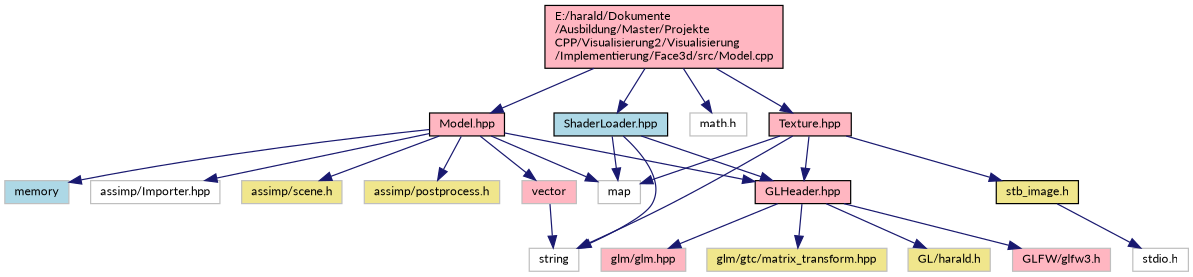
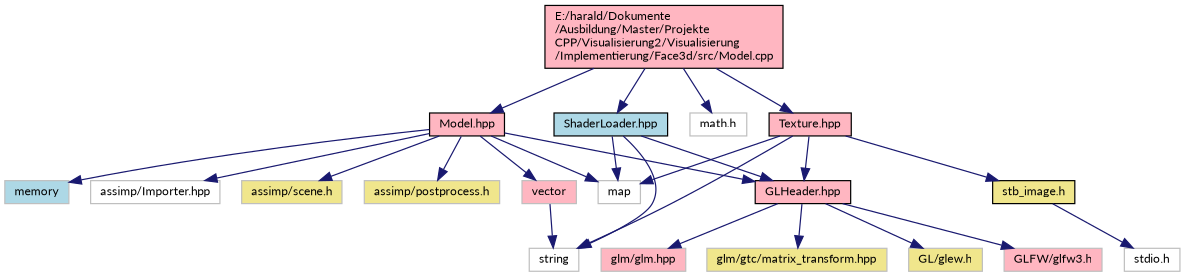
  digraph {
    fontname=Lato
    node [color=grey75 fillcolor=lightpink fontname=Lato fontsize=10 shape=record style=filled]
    edge [color=midnightblue fontname=Lato fontsize=10 labelfontname=Helvetica labelfontsize=10 style=solid]
    n1 [color=black fontcolor=black height=0.2 label="E:/harald/Dokumente\l/Ausbildung/Master/Projekte\lCPP/Visualisierung2/Visualisierung\l/Implementierung/Face3d/src/Model.cpp" width=0.4]
    n2 [color=black height=0.2 label="Model.hpp" width=0.4]
    n3 [color=black fillcolor=lightblue height=0.2 label="ShaderLoader.hpp" width=0.4]
    n4 [fillcolor=white height=0.2 label="math.h" width=0.4]
    n5 [color=black height=0.2 label="Texture.hpp" width=0.4]
    n6 [height=0.2 label=vector width=0.4]
    n7 [fillcolor=lightblue height=0.2 label=memory width=0.4]
    n8 [fillcolor=white height=0.2 label=map width=0.4]
    n9 [fillcolor=white height=0.2 label="assimp/Importer.hpp" width=0.4]
    n10 [fillcolor=khaki height=0.2 label="assimp/scene.h" width=0.4]
    n11 [fillcolor=khaki height=0.2 label="assimp/postprocess.h" width=0.4]
    n12 [color=black height=0.2 label="GLHeader.hpp" width=0.4]
    n13 [fillcolor=white height=0.2 label=string width=0.4]
    n14 [color=black fillcolor=khaki height=0.2 label="stb_image.h" width=0.4]
-   n15 [fillcolor=khaki height=0.2 label="GL/harald.h" width=0.4]
+   n15 [fillcolor=khaki height=0.2 label="GL/glew.h" width=0.4]
    n16 [height=0.2 label="GLFW/glfw3.h" width=0.4]
    n17 [height=0.2 label="glm/glm.hpp" width=0.4]
    n18 [fillcolor=khaki height=0.2 label="glm/gtc/matrix_transform.hpp" width=0.4]
    n19 [fillcolor=white height=0.2 label="stdio.h" width=0.4]
    n1 -> n2
    n1 -> n3
    n1 -> n4
    n1 -> n5
    n2 -> n6
    n2 -> n7
    n2 -> n8
    n2 -> n9
    n2 -> n10
    n2 -> n11
    n2 -> n12
    n3 -> n8
    n3 -> n12
    n3 -> n13
    n5 -> n8
    n5 -> n12
    n5 -> n13
    n5 -> n14
    n6 -> n13
    n12 -> n15
    n12 -> n16
    n12 -> n17
    n12 -> n18
    n14 -> n19
  }
